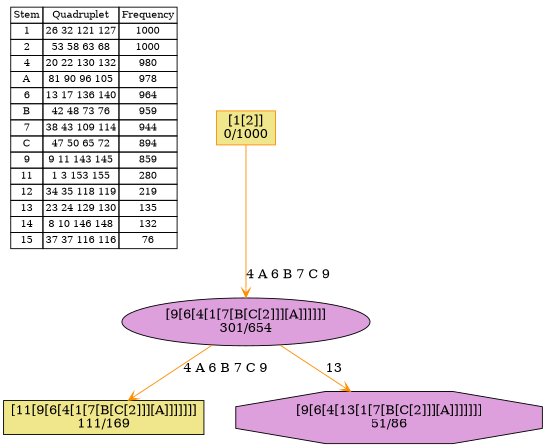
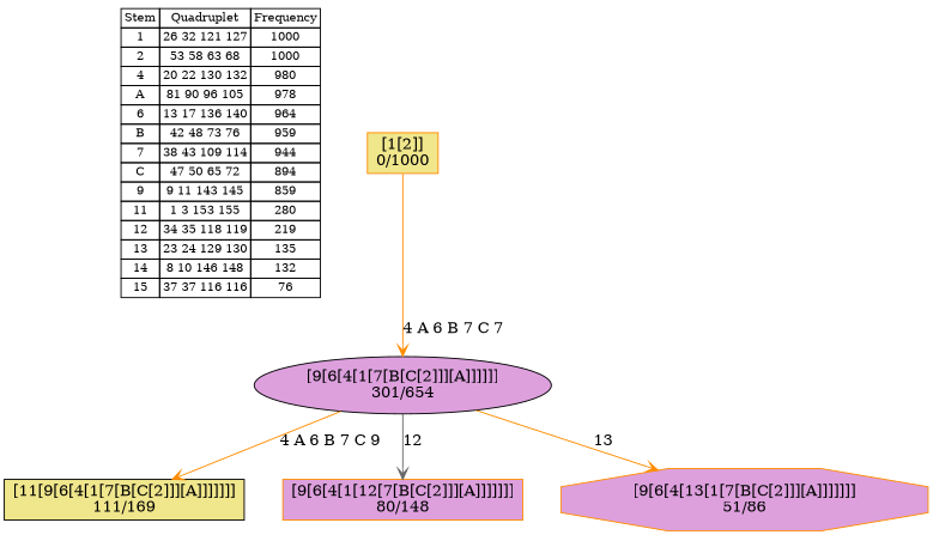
  digraph {
    nodesep=0.5
    node [shape=box color=darkorange fillcolor=plum style=filled]
    edge [arrowhead=vee color=darkorange]
    n1 [fontsize=11 label=< <table border="0" cellborder="1" cellspacing="0"><tr><td>Stem</td><td>Quadruplet</td><td>Frequency</td></tr> <tr><td>1</td><td>26 32 121 127</td><td>1000</td></tr> <tr><td>2</td><td>53 58 63 68</td><td>1000</td></tr> <tr><td>4</td><td>20 22 130 132</td><td>980</td></tr> <tr><td>A</td><td>81 90 96 105</td><td>978</td></tr> <tr><td>6</td><td>13 17 136 140</td><td>964</td></tr> <tr><td>B</td><td>42 48 73 76</td><td>959</td></tr> <tr><td>7</td><td>38 43 109 114</td><td>944</td></tr> <tr><td>C</td><td>47 50 65 72</td><td>894</td></tr> <tr><td>9</td><td>9 11 143 145</td><td>859</td></tr> <tr><td>11</td><td>1 3 153 155</td><td>280</td></tr> <tr><td>12</td><td>34 35 118 119</td><td>219</td></tr> <tr><td>13</td><td>23 24 129 130</td><td>135</td></tr> <tr><td>14</td><td>8 10 146 148</td><td>132</td></tr> <tr><td>15</td><td>37 37 116 116</td><td>76</td></tr> </table>> shape=plaintext color="" fillcolor="" style=""]
    n2 [color=black label="[9[6[4[1[7[B[C[2]]][A]]]]]]\n301/654" shape=ellipse]
    n3 [color=black fillcolor=khaki label="[11[9[6[4[1[7[B[C[2]]][A]]]]]]]\n111/169"]
-   n5 [color=black label="[9[6[4[13[1[7[B[C[2]]][A]]]]]]]\n51/86" shape=octagon]
+   n4 [label="[9[6[4[1[12[7[B[C[2]]][A]]]]]]]\n80/148"]
+   n5 [label="[9[6[4[13[1[7[B[C[2]]][A]]]]]]]\n51/86" shape=octagon]
    n6 [fillcolor=khaki label="[1[2]]\n0/1000"]
    n2 -> n3 [label="4 A 6 B 7 C 9 "]
+   n2 -> n4 [color=gray40 label="12 "]
    n2 -> n5 [label="13 "]
-   n6 -> n2 [label="4 A 6 B 7 C 9 "]
+   n6 -> n2 [label="4 A 6 B 7 C 7 "]
  }
